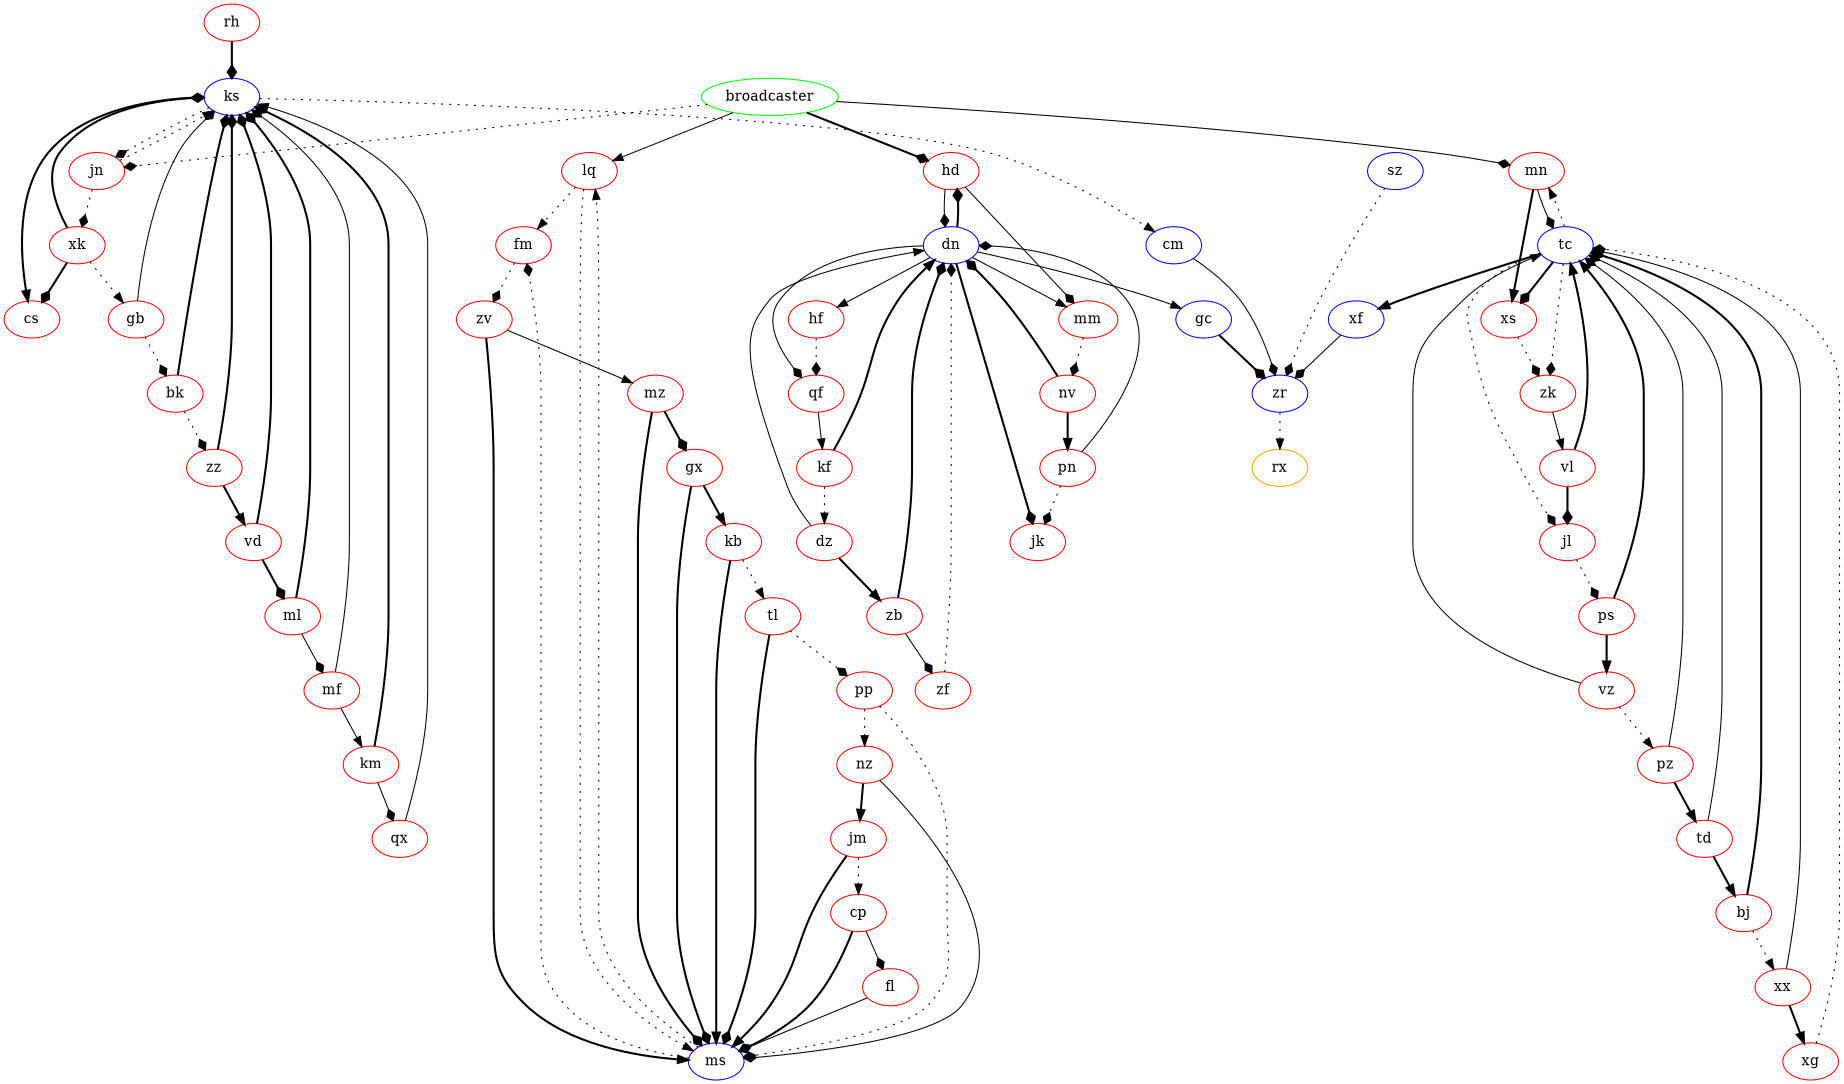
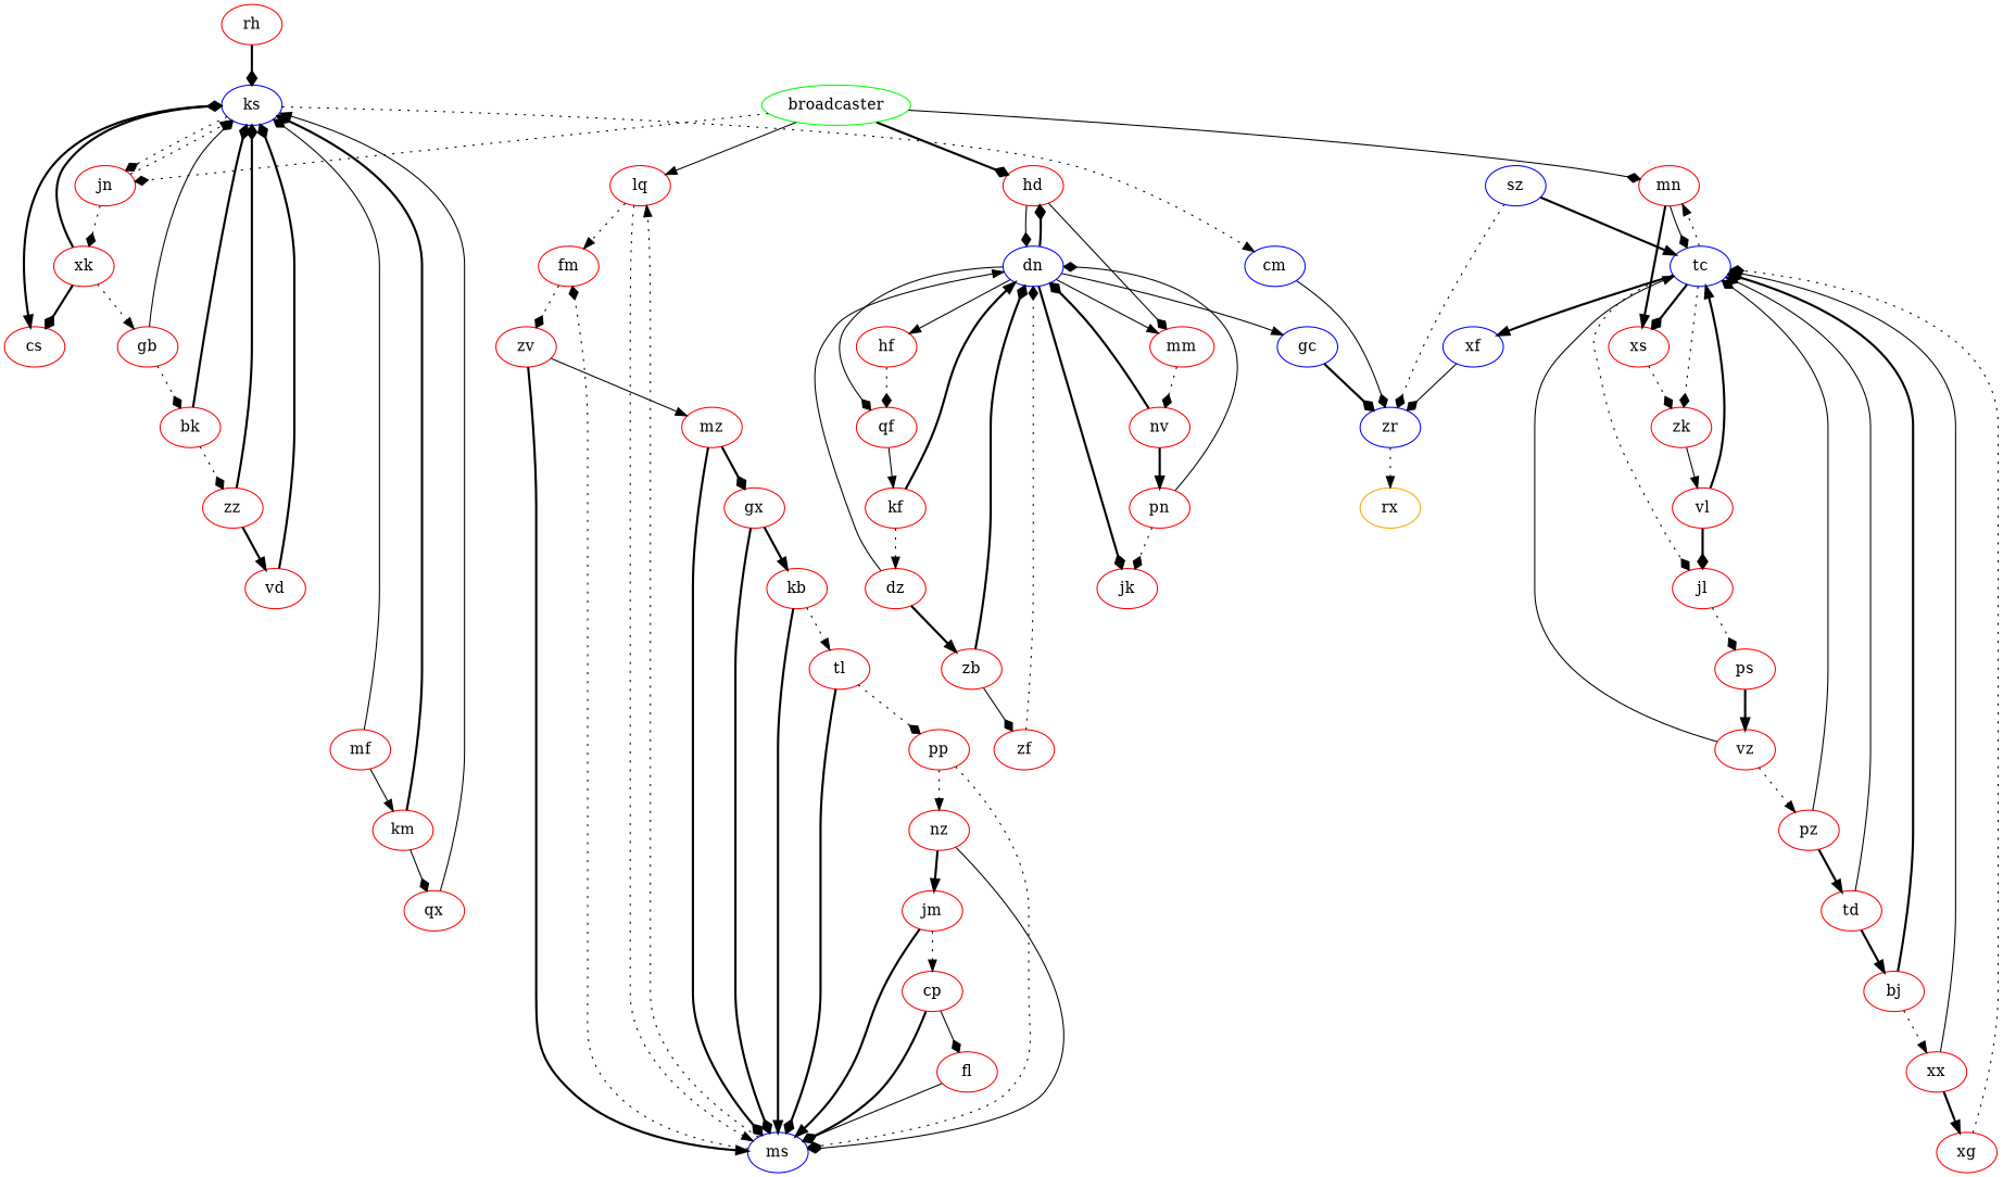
  digraph {
    node [color=red]
    edge [arrowhead=diamond style=bold]
    ks [color=blue]
    jn
    cs
    cm [color=blue]
    xk
    zr [color=blue]
    gb
    bk
    rx [color=orange]
    fm
    zv
    ms [color=blue]
    mz
    lq
    gx
    dz
    zb
    dn [color=blue]
    zf
    hf
    jk
    hd
    mm
    qf
    gc [color=blue]
    nv
    kf
    zz
    vd
-   ml
    sz [color=blue]
    vz
    pz
    tc [color=blue]
    td
    mn
    xf [color=blue]
    jl
    xs
    zk
    bj
    ps
    vl
    mf
    km
    qx
    pn
    kb
    tl
    jm
    cp
    fl
    xx
    pp
    nz
    xg
    rh
    broadcaster [color=green]
    ks -> jn [style=dotted]
    ks -> cs [arrowhead=normal]
    ks -> cm [arrowhead=normal style=dotted]
    jn -> ks [arrowhead=normal style=dotted]
    jn -> xk [style=dotted]
    cm -> zr [style=solid]
    xk -> ks
    xk -> cs
    xk -> gb [arrowhead=normal style=dotted]
    zr -> rx [arrowhead=normal style=dotted]
    gb -> ks [style=solid]
    gb -> bk [style=dotted]
    bk -> ks
    bk -> zz [style=dotted]
    fm -> zv [style=dotted]
    zv -> ms [arrowhead=normal]
    zv -> mz [arrowhead=normal style=solid]
    ms -> fm [style=dotted]
    ms -> lq [arrowhead=normal style=dotted]
    mz -> ms
    mz -> gx
    lq -> fm [arrowhead=normal style=dotted]
    lq -> ms [arrowhead=normal style=dotted]
    gx -> ms
    gx -> kb [arrowhead=normal]
    dz -> zb [arrowhead=normal]
    dz -> dn [arrowhead=normal style=solid]
    zb -> dn
    zb -> zf [style=solid]
    dn -> hf [arrowhead=normal style=solid]
    dn -> jk
    dn -> hd
    dn -> mm [arrowhead=normal style=solid]
    dn -> qf [style=solid]
    dn -> gc [arrowhead=normal style=solid]
    zf -> dn [style=dotted]
    hf -> qf [style=dotted]
    hd -> dn [style=solid]
    hd -> mm [style=solid]
    mm -> nv [style=dotted]
    qf -> kf [arrowhead=normal style=solid]
    gc -> zr
    nv -> dn
    nv -> pn [arrowhead=normal]
    kf -> dz [arrowhead=normal style=dotted]
    kf -> dn [arrowhead=normal]
    zz -> ks
    zz -> vd [arrowhead=normal]
    vd -> ks
-   vd -> ml
-   ml -> ks
-   ml -> mf [style=solid]
    sz -> zr [style=dotted]
    vz -> pz [arrowhead=normal style=dotted]
    vz -> tc [arrowhead=normal style=solid]
    pz -> tc [style=solid]
    pz -> td [arrowhead=normal]
    tc -> mn [arrowhead=normal style=dotted]
    tc -> xf [arrowhead=normal]
    tc -> jl [style=dotted]
    tc -> xs
    tc -> zk [style=dotted]
    td -> tc [style=solid]
    td -> bj [arrowhead=normal]
    mn -> tc [style=solid]
    mn -> xs [arrowhead=normal]
    xf -> zr [style=solid]
    jl -> ps [style=dotted]
    xs -> zk [style=dotted]
    zk -> vl [arrowhead=normal style=solid]
    bj -> tc
    bj -> xx [arrowhead=normal style=dotted]
    ps -> vz [arrowhead=normal]
-   ps -> tc [arrowhead=normal]
+   sz -> tc [arrowhead=normal]
    vl -> tc [arrowhead=normal]
    vl -> jl
    mf -> ks [style=solid]
    mf -> km [arrowhead=normal style=solid]
    km -> ks
    km -> qx [style=solid]
    qx -> ks [arrowhead=normal style=solid]
    pn -> dn [style=solid]
    pn -> jk [style=dotted]
    kb -> ms [arrowhead=normal]
    kb -> tl [arrowhead=normal style=dotted]
    tl -> ms
    tl -> pp [style=dotted]
    jm -> ms [arrowhead=normal]
    jm -> cp [arrowhead=normal style=dotted]
    cp -> ms
    cp -> fl [style=solid]
    fl -> ms [style=solid]
    xx -> tc [style=solid]
    xx -> xg [arrowhead=normal]
    pp -> ms [style=dotted]
    pp -> nz [arrowhead=normal style=dotted]
    nz -> ms [style=solid]
    nz -> jm [arrowhead=normal]
    xg -> tc [style=dotted]
    rh -> ks
    broadcaster -> jn [style=dotted]
    broadcaster -> lq [arrowhead=normal style=solid]
    broadcaster -> hd
    broadcaster -> mn [style=solid]
  }
